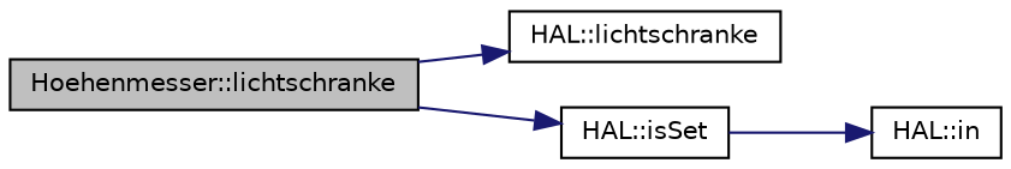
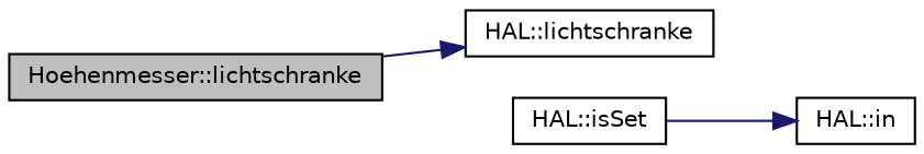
  digraph {
    rankdir=LR
    node [color=black fillcolor=white fontname=Helvetica fontsize=10 shape=record style=filled]
    edge [color=midnightblue fontname=Helvetica fontsize=10 labelfontname=Helvetica labelfontsize=10 style=solid]
    n1 [fillcolor=grey75 fontcolor=black height=0.2 label="Hoehenmesser::lichtschranke" width=0.4]
    n2 [height=0.2 label="HAL::lichtschranke" width=0.4]
    n3 [height=0.2 label="HAL::isSet" width=0.4]
    n4 [height=0.2 label="HAL::in" width=0.4]
    n1 -> n2
-   n1 -> n3
    n3 -> n4
  }
